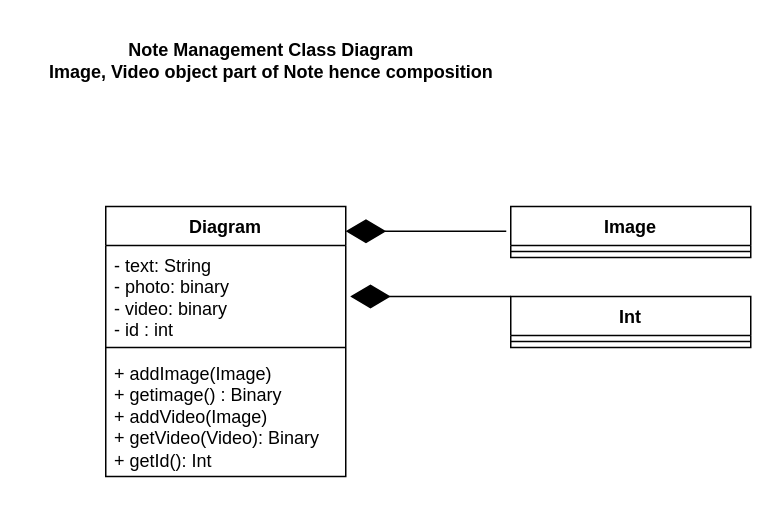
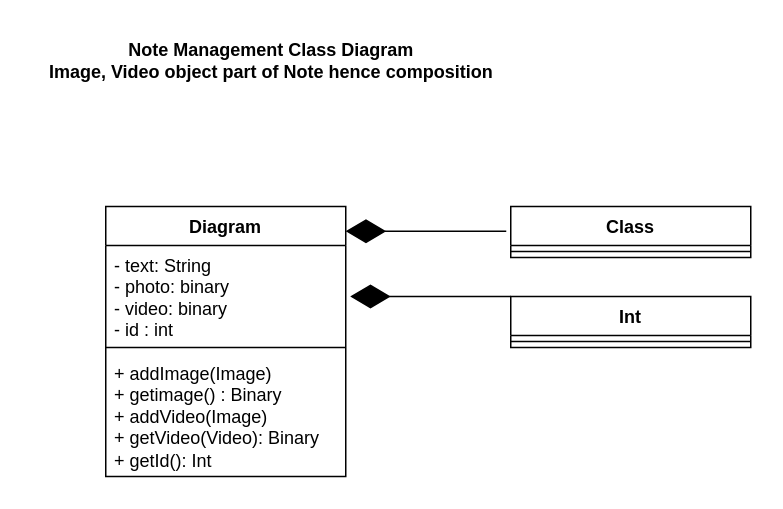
  <mxCell id="0" />
  <mxCell id="1" parent="0" />
  <mxCell id="2" value="Diagram" style="swimlane;fontStyle=1;align=center;verticalAlign=top;childLayout=stackLayout;horizontal=1;startSize=26;horizontalStack=0;resizeParent=1;resizeParentMax=0;resizeLast=0;collapsible=1;marginBottom=0;whiteSpace=wrap;html=1;" vertex="1" parent="1"><mxGeometry x="70" y="137" width="160" height="180" as="geometry" /></mxCell>
  <mxCell id="3" value="- text: String&lt;div&gt;- photo: binary&lt;/div&gt;&lt;div&gt;- video: binary&lt;/div&gt;&lt;div&gt;- id : int&lt;/div&gt;" style="text;strokeColor=none;fillColor=none;align=left;verticalAlign=top;spacingLeft=4;spacingRight=4;overflow=hidden;rotatable=0;points=[[0,0.5],[1,0.5]];portConstraint=eastwest;whiteSpace=wrap;html=1;" vertex="1" parent="2"><mxGeometry y="26" width="160" height="64" as="geometry" /></mxCell>
  <mxCell id="4" value="" style="line;strokeWidth=1;fillColor=none;align=left;verticalAlign=middle;spacingTop=-1;spacingLeft=3;spacingRight=3;rotatable=0;labelPosition=right;points=[];portConstraint=eastwest;strokeColor=inherit;" vertex="1" parent="2"><mxGeometry y="90" width="160" height="8" as="geometry" /></mxCell>
  <mxCell id="5" value="+ addImage(Image)&lt;br&gt;+ getimage() : Binary&lt;div&gt;+ addVideo(Image)&lt;/div&gt;&lt;div&gt;+ getVideo(Video): Binary&lt;br&gt;+ getId(): Int&lt;/div&gt;" style="text;strokeColor=none;fillColor=none;align=left;verticalAlign=top;spacingLeft=4;spacingRight=4;overflow=hidden;rotatable=0;points=[[0,0.5],[1,0.5]];portConstraint=eastwest;whiteSpace=wrap;html=1;" vertex="1" parent="2"><mxGeometry y="98" width="160" height="82" as="geometry" /></mxCell>
- <mxCell id="6" value="Image" style="swimlane;fontStyle=1;align=center;verticalAlign=top;childLayout=stackLayout;horizontal=1;startSize=26;horizontalStack=0;resizeParent=1;resizeParentMax=0;resizeLast=0;collapsible=1;marginBottom=0;whiteSpace=wrap;html=1;" vertex="1" parent="1"><mxGeometry x="340" y="137" width="160" height="34" as="geometry" /></mxCell>
+ <mxCell id="6" value="Class" style="swimlane;fontStyle=1;align=center;verticalAlign=top;childLayout=stackLayout;horizontal=1;startSize=26;horizontalStack=0;resizeParent=1;resizeParentMax=0;resizeLast=0;collapsible=1;marginBottom=0;whiteSpace=wrap;html=1;" vertex="1" parent="1"><mxGeometry x="340" y="137" width="160" height="34" as="geometry" /></mxCell>
  <mxCell id="7" value="" style="line;strokeWidth=1;fillColor=none;align=left;verticalAlign=middle;spacingTop=-1;spacingLeft=3;spacingRight=3;rotatable=0;labelPosition=right;points=[];portConstraint=eastwest;strokeColor=inherit;" vertex="1" parent="6"><mxGeometry y="26" width="160" height="8" as="geometry" /></mxCell>
  <mxCell id="8" value="Int" style="swimlane;fontStyle=1;align=center;verticalAlign=top;childLayout=stackLayout;horizontal=1;startSize=26;horizontalStack=0;resizeParent=1;resizeParentMax=0;resizeLast=0;collapsible=1;marginBottom=0;whiteSpace=wrap;html=1;" vertex="1" parent="1"><mxGeometry x="340" y="197" width="160" height="34" as="geometry" /></mxCell>
  <mxCell id="9" value="" style="line;strokeWidth=1;fillColor=none;align=left;verticalAlign=middle;spacingTop=-1;spacingLeft=3;spacingRight=3;rotatable=0;labelPosition=right;points=[];portConstraint=eastwest;strokeColor=inherit;" vertex="1" parent="8"><mxGeometry y="26" width="160" height="8" as="geometry" /></mxCell>
  <mxCell id="10" value="" style="endArrow=diamondThin;endFill=1;endSize=24;html=1;rounded=0;exitX=0;exitY=0;exitDx=0;exitDy=0;" edge="1" parent="1" source="8"><mxGeometry width="160" relative="1" as="geometry"><mxPoint x="280" y="317" as="sourcePoint" /><mxPoint x="233" y="197" as="targetPoint" /></mxGeometry></mxCell>
  <mxCell id="11" value="" style="endArrow=diamondThin;endFill=1;endSize=24;html=1;rounded=0;exitX=0;exitY=0;exitDx=0;exitDy=0;" edge="1" parent="1"><mxGeometry width="160" relative="1" as="geometry"><mxPoint x="337" y="153.5" as="sourcePoint" /><mxPoint x="230" y="153.5" as="targetPoint" /></mxGeometry></mxCell>
  <mxCell id="12" value="&lt;b&gt;Note Management Class Diagram&lt;br&gt;Image, Video object part of Note hence composition&lt;/b&gt;" style="text;html=1;align=center;verticalAlign=middle;resizable=0;points=[];autosize=1;strokeColor=none;fillColor=none;" vertex="1" parent="1"><mxGeometry x="20" y="20" width="320" height="40" as="geometry" /></mxCell>
